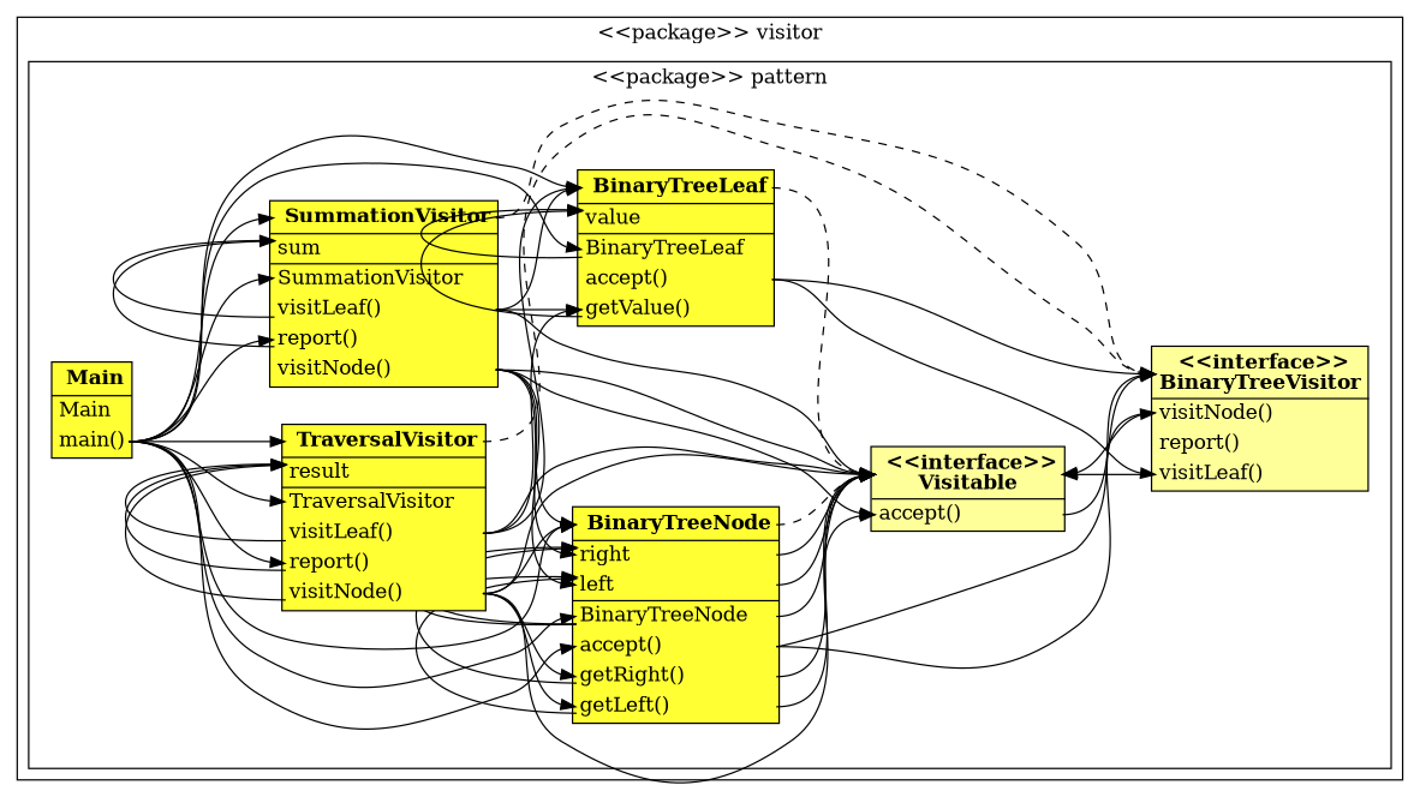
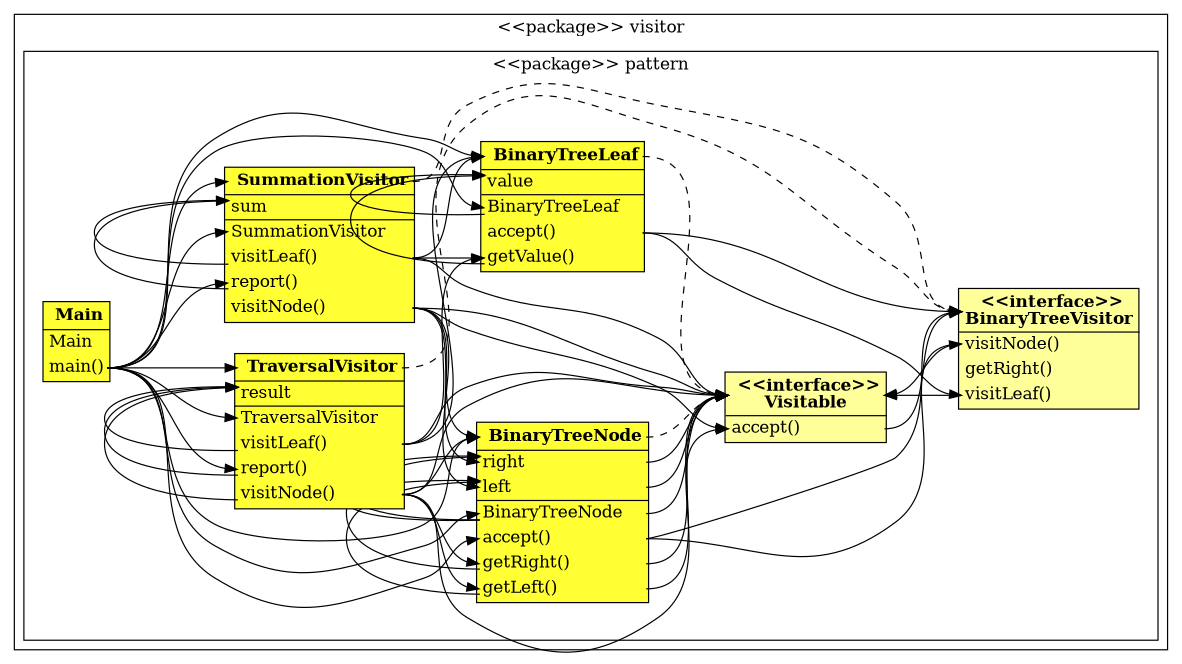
  digraph {
    compound=true
    rankdir=LR
    ranksep=equally
    node [shape=none]
    edge [arrowhead=normal color=black headport=2 penwidth=1 style=solid tailport=16]
    n1 [label=<<TABLE BGCOLOR="#FFFF99"> <TR> <TD PORT="2" BORDER="0"> <FONT COLOR="black"><B>&lt;&lt;interface&gt;&gt;<BR/>Visitable</B></FONT></TD></TR> <HR/><TR><TD PORT="14" ALIGN="LEFT" BORDER="0"><FONT COLOR="black">accept()</FONT></TD></TR> </TABLE>>]
    n2 [label=<<TABLE BGCOLOR="#FFFF33"> <TR> <TD PORT="21" BORDER="0"> <FONT COLOR="black"><B>BinaryTreeNode</B></FONT></TD></TR> <HR/><TR><TD PORT="9" ALIGN="LEFT" BORDER="0"><FONT COLOR="black">right</FONT></TD></TR> <TR><TD PORT="3" ALIGN="LEFT" BORDER="0"><FONT COLOR="black">left</FONT></TD></TR> <HR/><TR><TD PORT="7" ALIGN="LEFT" BORDER="0"><FONT COLOR="black">BinaryTreeNode</FONT></TD></TR> <TR><TD PORT="22" ALIGN="LEFT" BORDER="0"><FONT COLOR="black">accept()</FONT></TD></TR> <TR><TD PORT="5" ALIGN="LEFT" BORDER="0"><FONT COLOR="black">getRight()</FONT></TD></TR> <TR><TD PORT="12" ALIGN="LEFT" BORDER="0"><FONT COLOR="black">getLeft()</FONT></TD></TR> </TABLE>>]
    n3 [label=<<TABLE BGCOLOR="#FFFF33"> <TR> <TD PORT="33" BORDER="0"> <FONT COLOR="black"><B>Main</B></FONT></TD></TR> <HR/><TR><TD PORT="34" ALIGN="LEFT" BORDER="0"><FONT COLOR="black">Main</FONT></TD></TR> <TR><TD PORT="16" ALIGN="LEFT" BORDER="0"><FONT COLOR="black">main()</FONT></TD></TR> </TABLE>>]
    n4 [label=<<TABLE BGCOLOR="#FFFF33"> <TR> <TD PORT="29" BORDER="0"> <FONT COLOR="black"><B>TraversalVisitor</B></FONT></TD></TR> <HR/><TR><TD PORT="30" ALIGN="LEFT" BORDER="0"><FONT COLOR="black">result</FONT></TD></TR> <HR/><TR><TD PORT="32" ALIGN="LEFT" BORDER="0"><FONT COLOR="black">TraversalVisitor</FONT></TD></TR> <TR><TD PORT="10" ALIGN="LEFT" BORDER="0"><FONT COLOR="black">visitLeaf()</FONT></TD></TR> <TR><TD PORT="31" ALIGN="LEFT" BORDER="0"><FONT COLOR="black">report()</FONT></TD></TR> <TR><TD PORT="6" ALIGN="LEFT" BORDER="0"><FONT COLOR="black">visitNode()</FONT></TD></TR> </TABLE>>]
-   n5 [label=<<TABLE BGCOLOR="#FFFF99"> <TR> <TD PORT="23" BORDER="0"> <FONT COLOR="black"><B>&lt;&lt;interface&gt;&gt;<BR/>BinaryTreeVisitor</B></FONT></TD></TR> <HR/><TR><TD PORT="8" ALIGN="LEFT" BORDER="0"><FONT COLOR="black">visitNode()</FONT></TD></TR> <TR><TD PORT="24" ALIGN="LEFT" BORDER="0"><FONT COLOR="black">report()</FONT></TD></TR> <TR><TD PORT="13" ALIGN="LEFT" BORDER="0"><FONT COLOR="black">visitLeaf()</FONT></TD></TR> </TABLE>>]
+   n5 [label=<<TABLE BGCOLOR="#FFFF99"> <TR> <TD PORT="23" BORDER="0"> <FONT COLOR="black"><B>&lt;&lt;interface&gt;&gt;<BR/>BinaryTreeVisitor</B></FONT></TD></TR> <HR/><TR><TD PORT="8" ALIGN="LEFT" BORDER="0"><FONT COLOR="black">visitNode()</FONT></TD></TR> <TR><TD PORT="24" ALIGN="LEFT" BORDER="0"><FONT COLOR="black">getRight()</FONT></TD></TR> <TR><TD PORT="13" ALIGN="LEFT" BORDER="0"><FONT COLOR="black">visitLeaf()</FONT></TD></TR> </TABLE>>]
    n6 [label=<<TABLE BGCOLOR="#FFFF33"> <TR> <TD PORT="15" BORDER="0"> <FONT COLOR="black"><B>BinaryTreeLeaf</B></FONT></TD></TR> <HR/><TR><TD PORT="17" ALIGN="LEFT" BORDER="0"><FONT COLOR="black">value</FONT></TD></TR> <HR/><TR><TD PORT="18" ALIGN="LEFT" BORDER="0"><FONT COLOR="black">BinaryTreeLeaf</FONT></TD></TR> <TR><TD PORT="20" ALIGN="LEFT" BORDER="0"><FONT COLOR="black">accept()</FONT></TD></TR> <TR><TD PORT="19" ALIGN="LEFT" BORDER="0"><FONT COLOR="black">getValue()</FONT></TD></TR> </TABLE>>]
    n7 [label=<<TABLE BGCOLOR="#FFFF33"> <TR> <TD PORT="25" BORDER="0"> <FONT COLOR="black"><B>SummationVisitor</B></FONT></TD></TR> <HR/><TR><TD PORT="26" ALIGN="LEFT" BORDER="0"><FONT COLOR="black">sum</FONT></TD></TR> <HR/><TR><TD PORT="28" ALIGN="LEFT" BORDER="0"><FONT COLOR="black">SummationVisitor</FONT></TD></TR> <TR><TD PORT="11" ALIGN="LEFT" BORDER="0"><FONT COLOR="black">visitLeaf()</FONT></TD></TR> <TR><TD PORT="27" ALIGN="LEFT" BORDER="0"><FONT COLOR="black">report()</FONT></TD></TR> <TR><TD PORT="4" ALIGN="LEFT" BORDER="0"><FONT COLOR="black">visitNode()</FONT></TD></TR> </TABLE>>]
    subgraph cluster_1 {
      label=<<FONT COLOR="black">&lt;&lt;package&gt;&gt; visitor</FONT>>
      subgraph cluster_2 {
        label=<<FONT COLOR="black">&lt;&lt;package&gt;&gt; pattern</FONT>>
        n1
        n2
        n3
        n4
        n5
        n6
        n7
      }
    }
    n1 -> n5 [headport=23 tailport=14]
    n2 -> n1 [tailport=3]
    n2 -> n1 [tailport=12]
    n2 -> n1 [tailport=5]
    n2 -> n1 [tailport=9]
    n2 -> n1 [tailport=7]
    n2 -> n1 [arrowhead=empty style=dashed tailport=21]
    n2 -> n2 [headport=3 tailport=12]
    n2 -> n2 [headport=9 tailport=5]
    n2 -> n2 [headport=3 tailport=7]
    n2 -> n2 [headport=9 tailport=7]
    n2 -> n5 [headport=23 tailport=22]
    n2 -> n5 [headport=8 tailport=22]
    n3 -> n2 [headport=21]
    n3 -> n2 [headport=7]
    n3 -> n2 [headport=22]
    n3 -> n4 [headport=32]
    n3 -> n4 [headport=29]
    n3 -> n4 [headport=31]
    n3 -> n6 [headport=18]
    n3 -> n6 [headport=15]
    n3 -> n7 [headport=28]
    n3 -> n7 [headport=27]
    n3 -> n7 [headport=25]
    n4 -> n1 [headport=14 tailport=6]
    n4 -> n1 [tailport=6]
    n4 -> n1 [tailport=10]
    n4 -> n2 [headport=12 tailport=6]
    n4 -> n2 [headport=5 tailport=6]
    n4 -> n2 [headport=21 tailport=6]
    n4 -> n4 [headport=30 tailport=6]
    n4 -> n4 [headport=30 tailport=31]
    n4 -> n4 [headport=30 tailport=10]
    n4 -> n5 [arrowhead=empty headport=23 style=dashed tailport=29]
    n4 -> n6 [headport=19 tailport=10]
    n4 -> n6 [headport=15 tailport=10]
    n5 -> n1 [tailport=13]
    n5 -> n1 [tailport=8]
    n6 -> n1 [arrowhead=empty style=dashed tailport=15]
    n6 -> n5 [headport=13 tailport=20]
    n6 -> n5 [headport=23 tailport=20]
    n6 -> n6 [headport=17 tailport=19]
    n6 -> n6 [headport=17 tailport=18]
    n7 -> n1 [headport=14 tailport=4]
    n7 -> n1 [tailport=4]
    n7 -> n1 [tailport=11]
    n7 -> n2 [headport=3 tailport=4]
    n7 -> n2 [headport=21 tailport=4]
    n7 -> n2 [headport=9 tailport=4]
    n7 -> n5 [arrowhead=empty headport=23 style=dashed tailport=25]
    n7 -> n6 [headport=19 tailport=11]
    n7 -> n6 [headport=15 tailport=11]
    n7 -> n7 [headport=26 tailport=27]
    n7 -> n7 [headport=26 tailport=11]
  }
